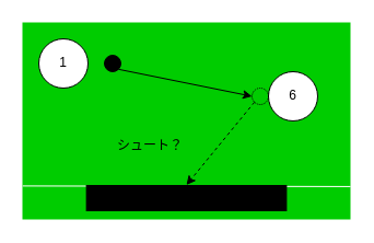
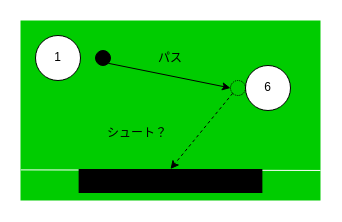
  <mxCell id="0" />
  <mxCell id="1" parent="0" />
  <mxCell id="2" value="" style="group" vertex="1" connectable="0" parent="1"><mxGeometry x="20" y="20" width="300" height="180" as="geometry" /></mxCell>
  <mxCell id="3" value="" style="whiteSpace=wrap;html=1;strokeColor=none;fillColor=#00CC00;" vertex="1" parent="2"><mxGeometry width="300" height="180" as="geometry" /></mxCell>
  <mxCell id="4" value="1" style="ellipse;whiteSpace=wrap;html=1;aspect=fixed;" vertex="1" parent="2"><mxGeometry x="15" y="15.0" width="44.999" height="44.999" as="geometry" /></mxCell>
  <mxCell id="5" value="6" style="ellipse;whiteSpace=wrap;html=1;aspect=fixed;" vertex="1" parent="2"><mxGeometry x="225.0" y="45" width="44.999" height="44.999" as="geometry" /></mxCell>
  <mxCell id="6" value="" style="ellipse;whiteSpace=wrap;html=1;aspect=fixed;fillColor=#000000;" vertex="1" parent="2"><mxGeometry x="75" y="30.0" width="15.0" height="15.0" as="geometry" /></mxCell>
  <mxCell id="7" value="" style="endArrow=classic;html=1;rounded=0;exitX=1;exitY=1;exitDx=0;exitDy=0;entryX=0;entryY=0.5;entryDx=0;entryDy=0;" edge="1" parent="2" source="6" target="13"><mxGeometry width="50" height="50" relative="1" as="geometry"><mxPoint x="165.0" y="225" as="sourcePoint" /><mxPoint x="210" y="60.0" as="targetPoint" /></mxGeometry></mxCell>
  <mxCell id="8" value="" style="endArrow=none;html=1;rounded=0;exitX=0.001;exitY=0.83;exitDx=0;exitDy=0;exitPerimeter=0;entryX=1;entryY=0.833;entryDx=0;entryDy=0;entryPerimeter=0;strokeColor=#FFFFFF;" edge="1" parent="2" source="3" target="3"><mxGeometry width="50" height="50" relative="1" as="geometry"><mxPoint x="105" y="165" as="sourcePoint" /><mxPoint x="180" y="90" as="targetPoint" /></mxGeometry></mxCell>
  <mxCell id="9" value="" style="rounded=0;whiteSpace=wrap;html=1;strokeColor=none;fillColor=#000000;" vertex="1" parent="2"><mxGeometry x="58.125" y="148.5" width="183.75" height="24" as="geometry" /></mxCell>
  <mxCell id="10" value="" style="endArrow=classic;html=1;rounded=0;exitX=0;exitY=1;exitDx=0;exitDy=0;entryX=0.5;entryY=0;entryDx=0;entryDy=0;dashed=1;" edge="1" parent="2" source="13" target="9"><mxGeometry width="50" height="50" relative="1" as="geometry"><mxPoint x="102.803" y="57.803" as="sourcePoint" /><mxPoint x="240.0" y="82.5" as="targetPoint" /></mxGeometry></mxCell>
+ <mxCell id="11" value="パス" style="text;html=1;strokeColor=none;fillColor=none;align=center;verticalAlign=middle;whiteSpace=wrap;rounded=0;" vertex="1" parent="2"><mxGeometry x="105" y="15.0" width="90" height="45" as="geometry" /></mxCell>
  <mxCell id="12" value="シュート？" style="text;html=1;strokeColor=none;fillColor=none;align=left;verticalAlign=middle;whiteSpace=wrap;rounded=0;" vertex="1" parent="2"><mxGeometry x="85" y="90" width="105" height="45" as="geometry" /></mxCell>
  <mxCell id="13" value="" style="ellipse;whiteSpace=wrap;html=1;aspect=fixed;fillColor=none;dashed=1;dashPattern=1 1;" vertex="1" parent="2"><mxGeometry x="210" y="60.0" width="15.0" height="15.0" as="geometry" /></mxCell>
